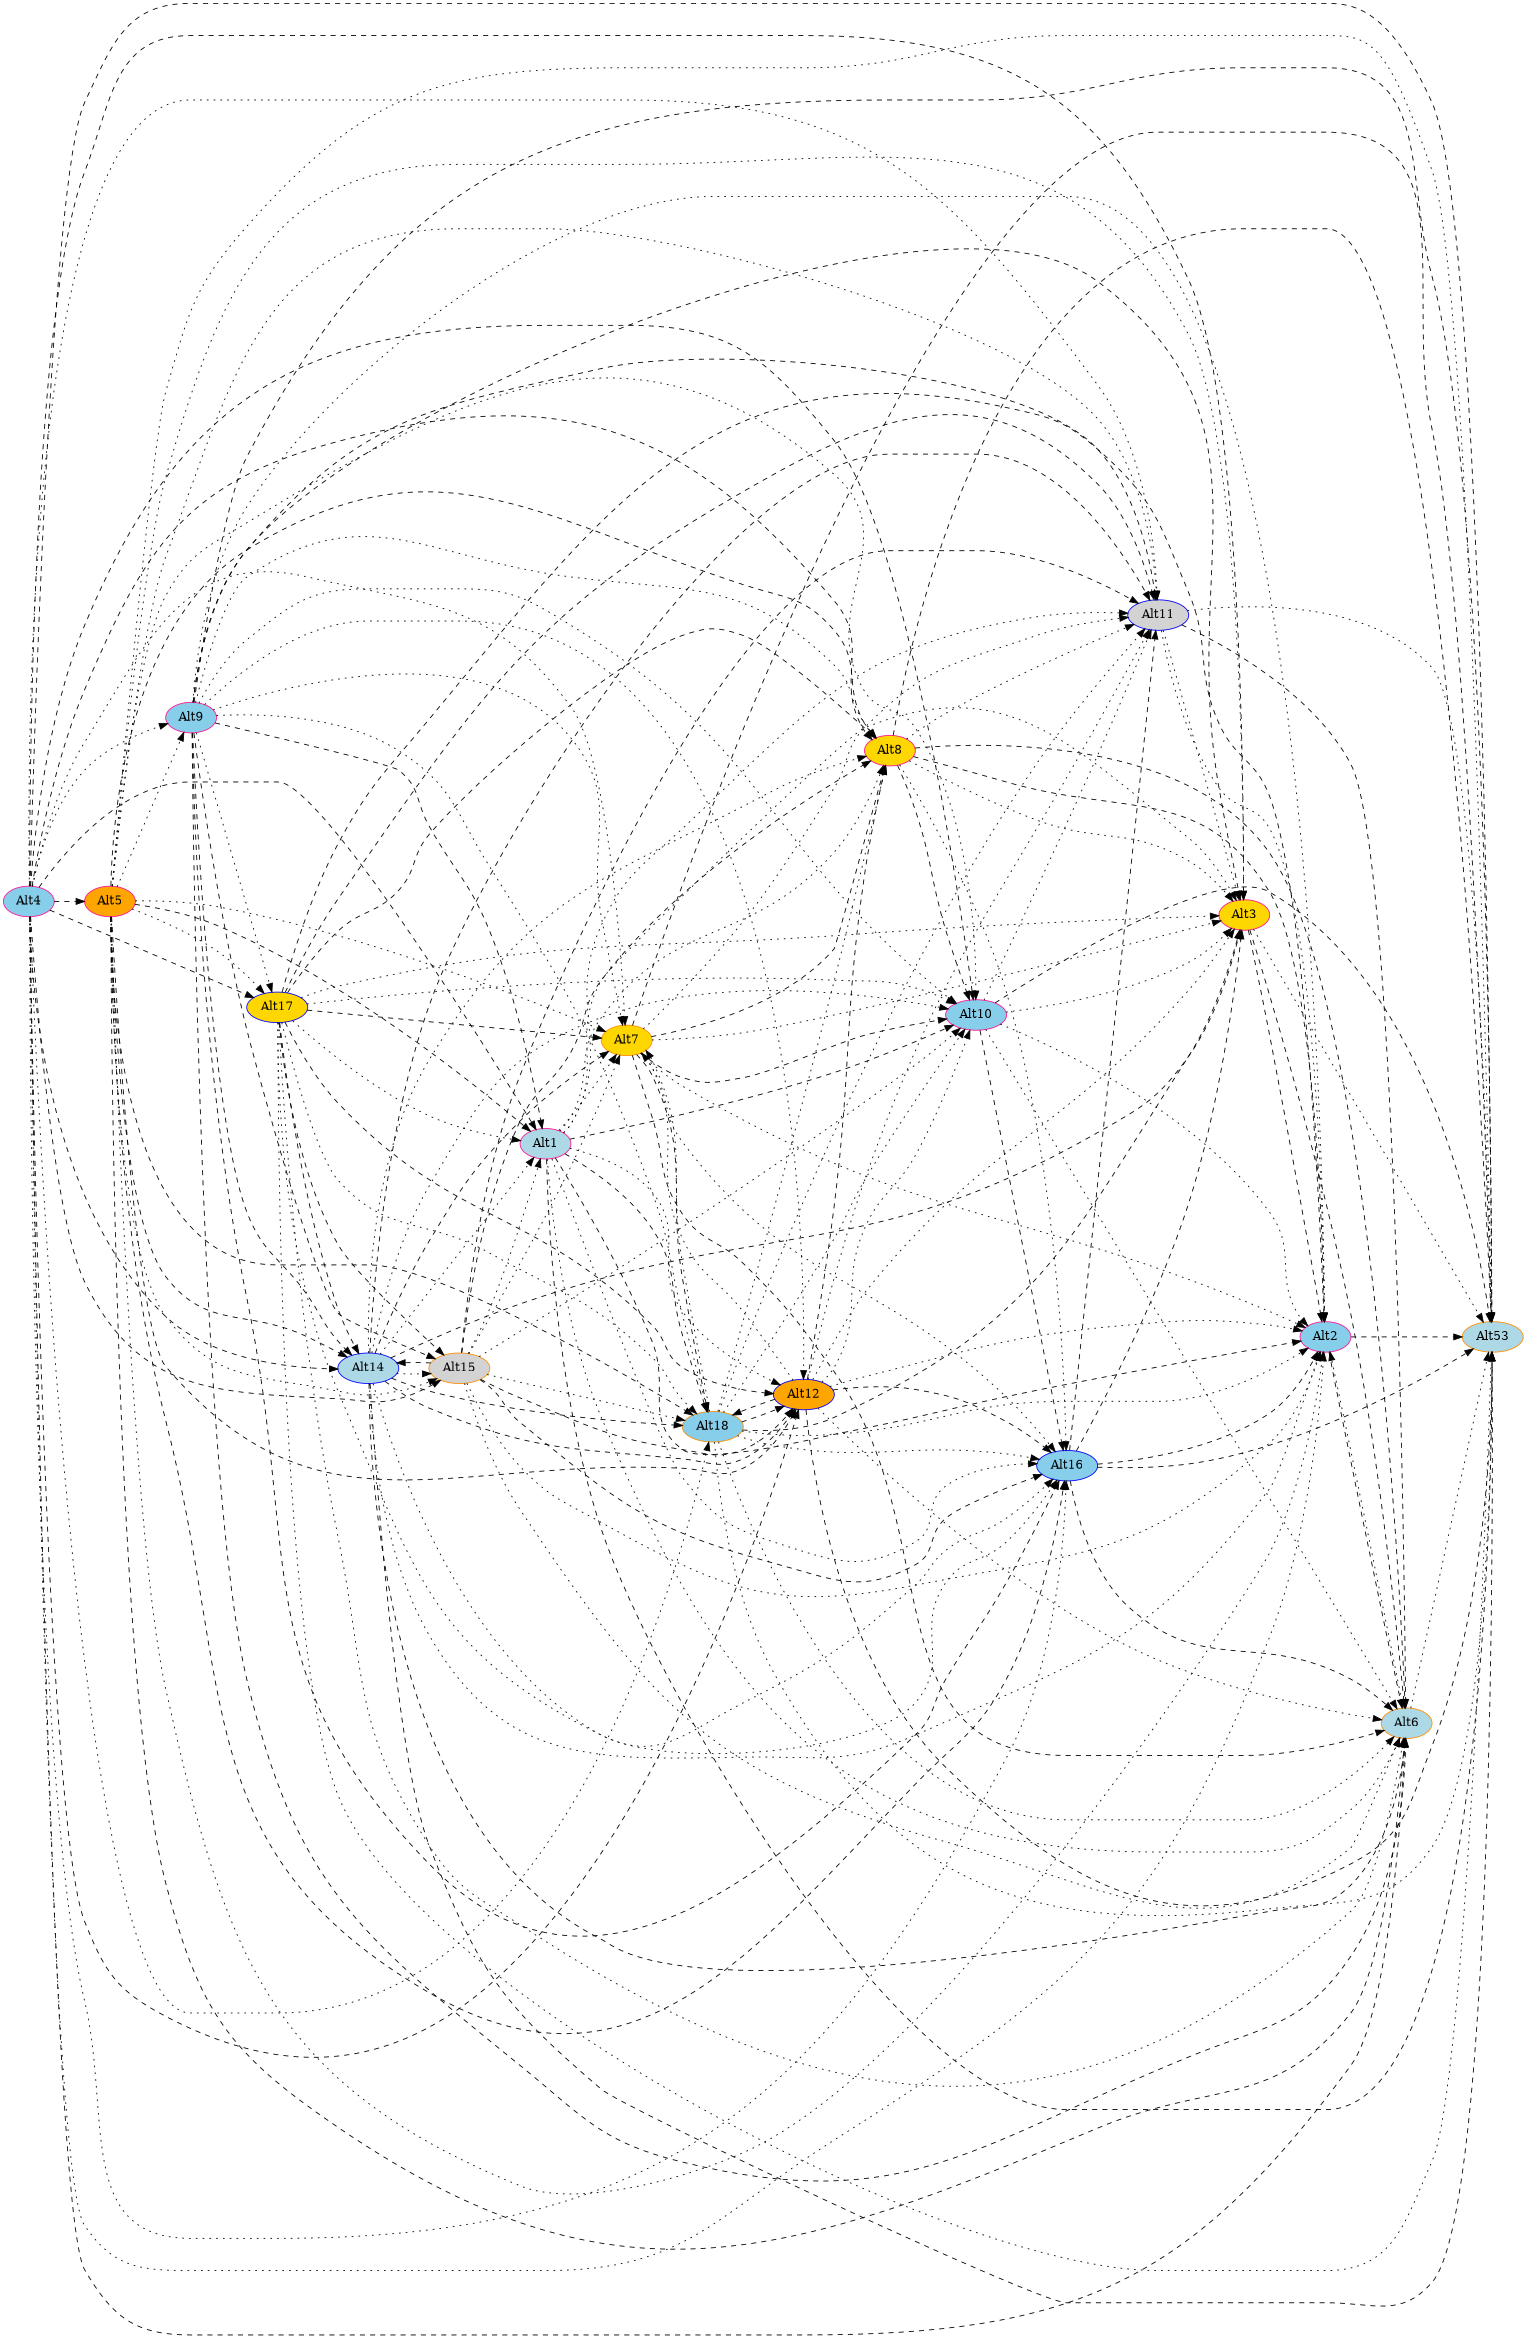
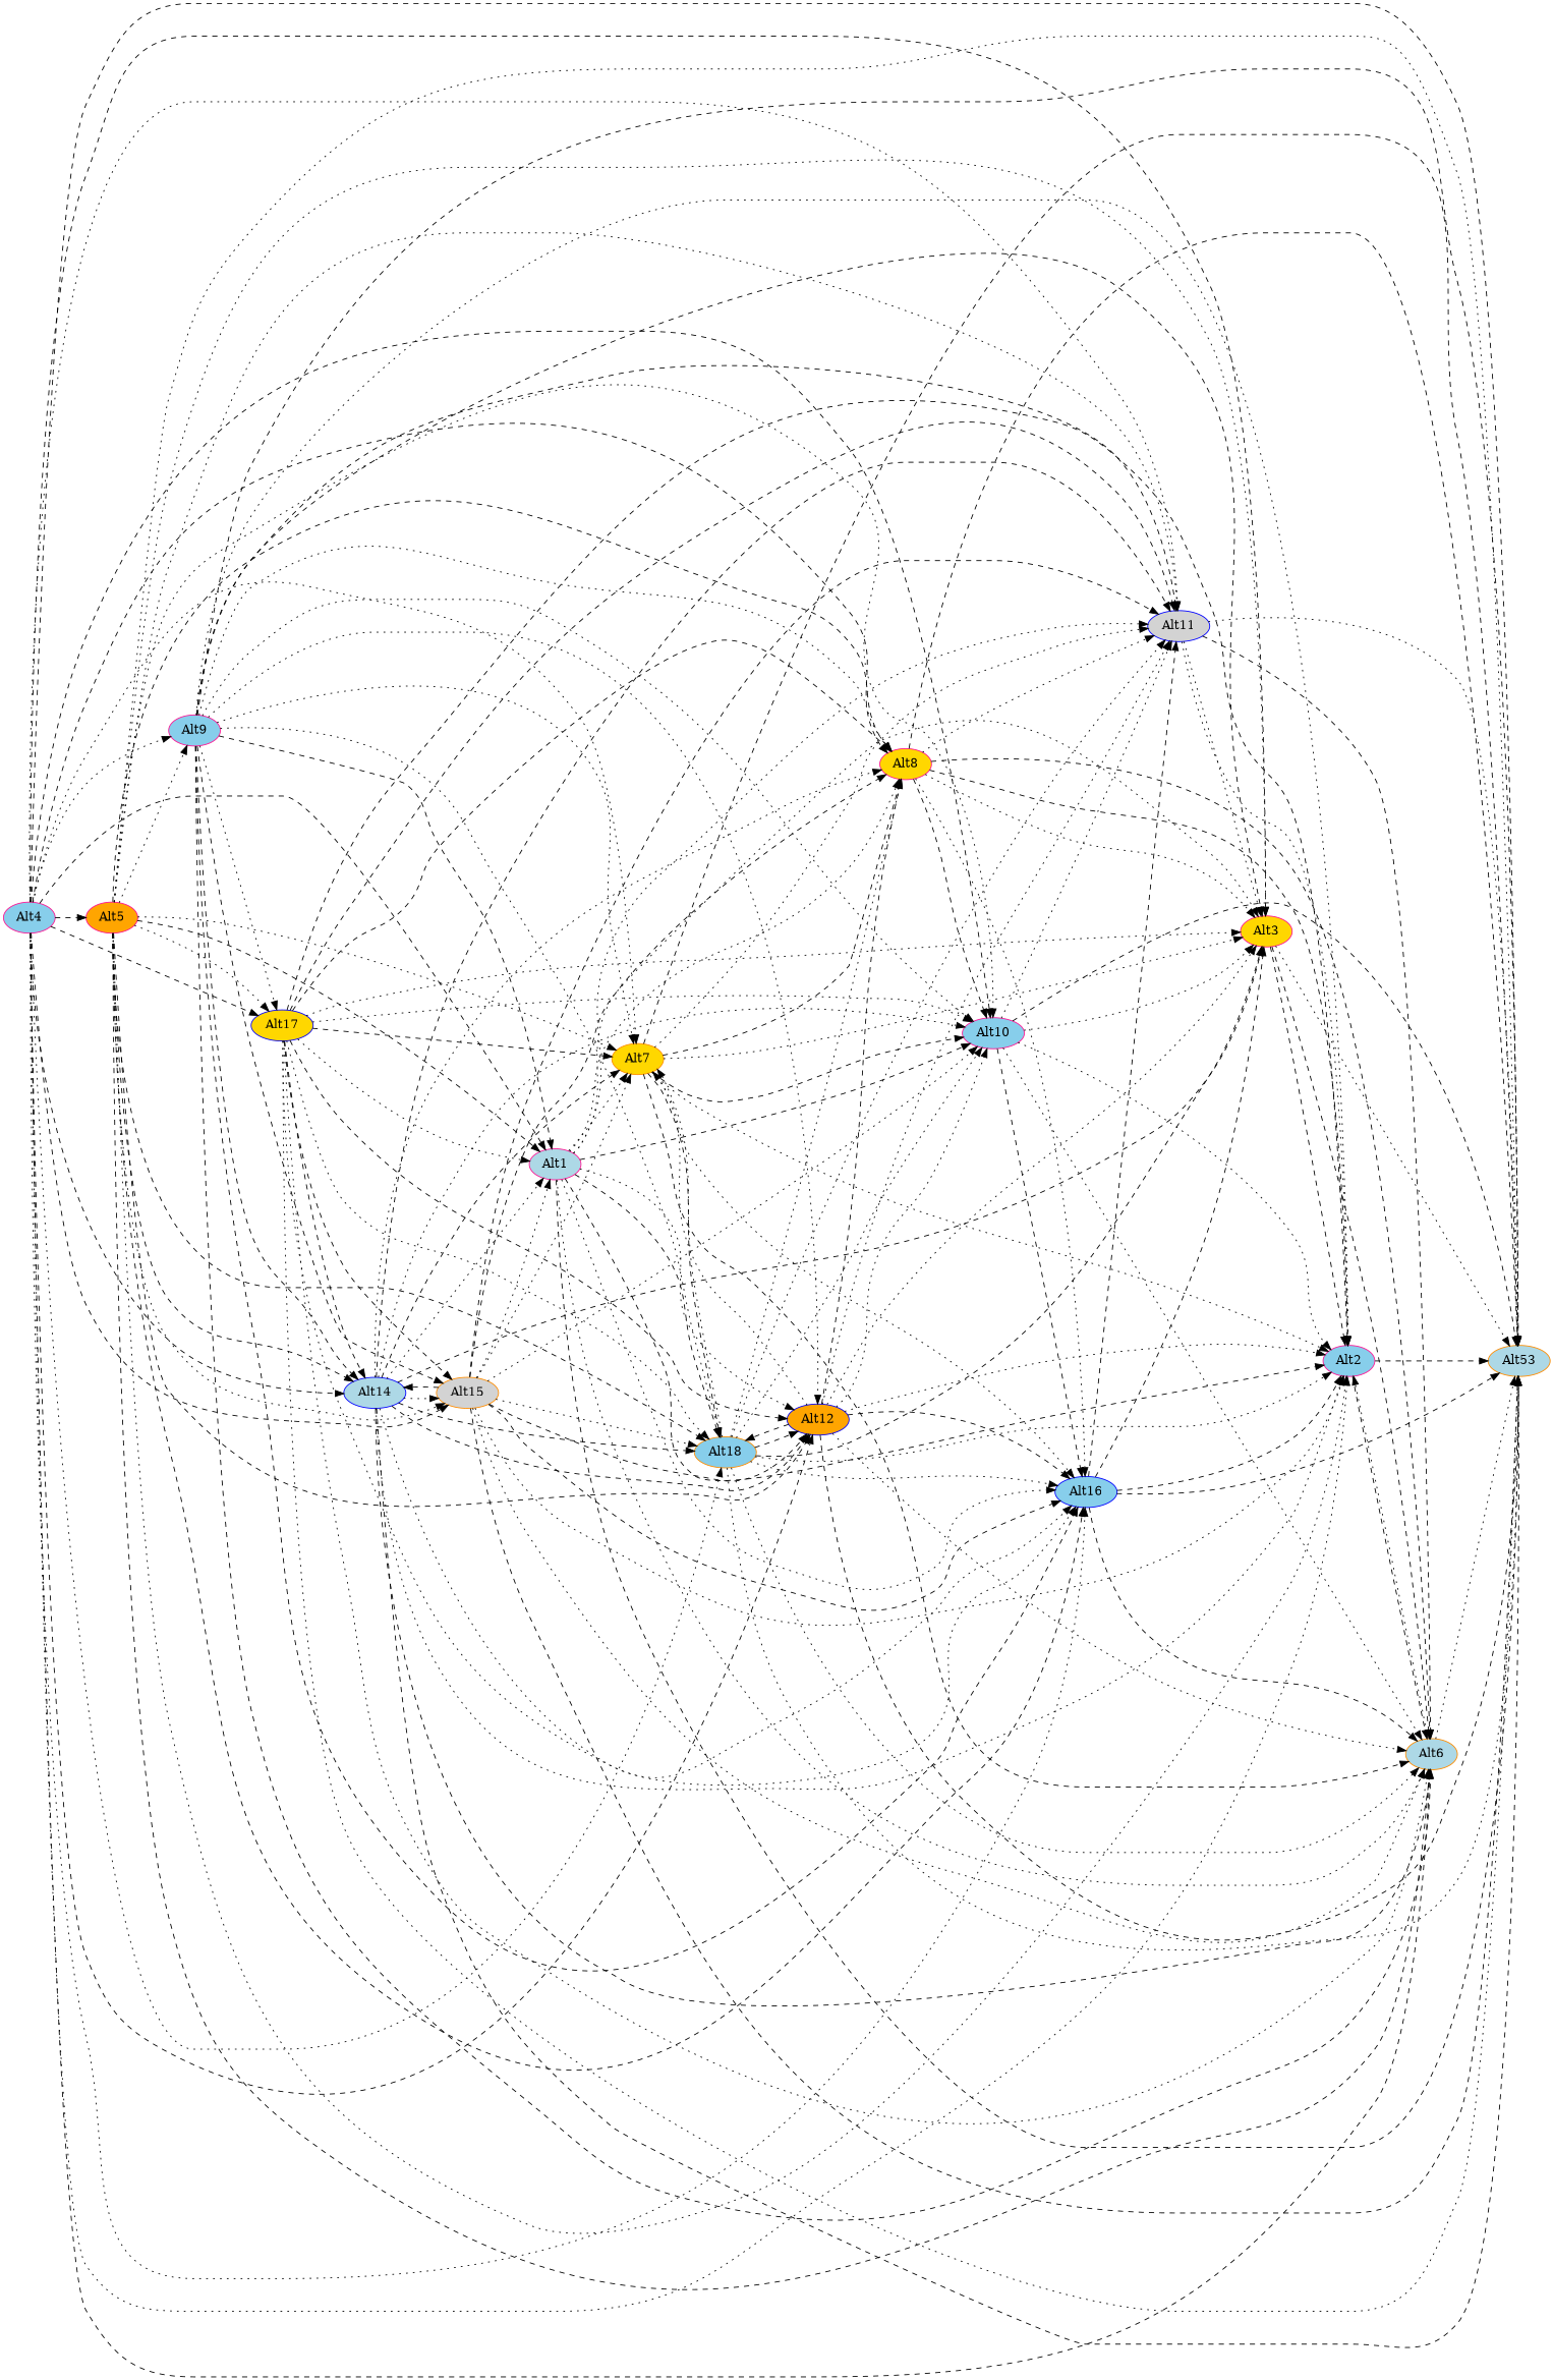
  digraph {
    rankdir=LR
    node [color=deeppink fillcolor=skyblue style=filled]
    edge [style=dotted]
    Alt1 [fillcolor=lightblue]
    Alt2
    Alt3 [fillcolor=gold]
    Alt6 [color=darkorange fillcolor=lightblue]
    Alt7 [color=darkorange fillcolor=gold]
    Alt8 [fillcolor=gold]
    Alt10
    Alt11 [color=blue fillcolor=lightgrey]
    Alt12 [color=blue fillcolor=orange]
    n10 [color=darkorange fillcolor=lightblue label=Alt53]
    Alt16 [color=blue]
    Alt18 [color=darkorange]
    Alt4
    Alt5 [fillcolor=orange]
    Alt9
    Alt14 [color=blue fillcolor=lightblue]
    Alt15 [color=darkorange fillcolor=lightgrey]
    Alt17 [color=blue fillcolor=gold]
    Alt1 -> Alt2 [style=dashed]
    Alt1 -> Alt3
    Alt1 -> Alt6
    Alt1 -> Alt7
    Alt1 -> Alt8
    Alt1 -> Alt10 [style=dashed]
    Alt1 -> Alt11
    Alt1 -> Alt12
    Alt1 -> n10 [style=dashed]
    Alt1 -> Alt16
    Alt1 -> Alt18 [style=dashed]
    Alt2 -> Alt6 [style=dashed]
    Alt2 -> n10 [style=dashed]
    Alt3 -> Alt2 [style=dashed]
    Alt3 -> Alt6 [style=dashed]
    Alt3 -> n10
    Alt6 -> Alt2
    Alt6 -> n10
    Alt7 -> Alt2
    Alt7 -> Alt3
    Alt7 -> Alt6 [style=dashed]
    Alt7 -> Alt8 [style=dashed]
    Alt7 -> Alt10 [style=dashed]
    Alt7 -> Alt11
    Alt7 -> n10 [style=dashed]
    Alt7 -> Alt16
    Alt7 -> Alt18 [style=dashed]
    Alt8 -> Alt2 [style=dashed]
    Alt8 -> Alt3
    Alt8 -> Alt6 [style=dashed]
    Alt8 -> Alt10 [style=dashed]
    Alt8 -> Alt11
    Alt8 -> n10 [style=dashed]
    Alt8 -> Alt16
    Alt10 -> Alt2
    Alt10 -> Alt3
    Alt10 -> Alt6
    Alt10 -> Alt11
    Alt10 -> n10 [style=dashed]
    Alt10 -> Alt16 [style=dashed]
    Alt11 -> Alt2
    Alt11 -> Alt3
    Alt11 -> Alt6 [style=dashed]
    Alt11 -> n10
    Alt12 -> Alt2
    Alt12 -> Alt3
    Alt12 -> Alt6
    Alt12 -> Alt7
    Alt12 -> Alt8 [style=dashed]
    Alt12 -> Alt10
    Alt12 -> Alt11
    Alt12 -> n10 [style=dashed]
    Alt12 -> Alt16 [style=dashed]
    Alt12 -> Alt18 [style=dashed]
    Alt16 -> Alt2 [style=dashed]
    Alt16 -> Alt3 [style=dashed]
    Alt16 -> Alt6 [style=dashed]
    Alt16 -> Alt11 [style=dashed]
    Alt16 -> n10 [style=dashed]
    Alt18 -> Alt2
    Alt18 -> Alt3 [style=dashed]
    Alt18 -> Alt6
    Alt18 -> Alt7
    Alt18 -> Alt8
    Alt18 -> Alt10
    Alt18 -> Alt11
    Alt18 -> Alt12 [style=dashed]
    Alt18 -> n10
    Alt18 -> Alt16
    Alt4 -> Alt1 [style=dashed]
    Alt4 -> Alt2
    Alt4 -> Alt3 [style=dashed]
    Alt4 -> Alt6 [style=dashed]
    Alt4 -> Alt7
    Alt4 -> Alt8 [style=dashed]
    Alt4 -> Alt10 [style=dashed]
    Alt4 -> Alt11
    Alt4 -> Alt12 [style=dashed]
    Alt4 -> n10 [style=dashed]
    Alt4 -> Alt16
    Alt4 -> Alt18
    Alt4 -> Alt5 [style=dashed]
    Alt4 -> Alt9
    Alt4 -> Alt14 [style=dashed]
    Alt4 -> Alt15 [style=dashed]
    Alt4 -> Alt17 [style=dashed]
    Alt5 -> Alt1 [style=dashed]
    Alt5 -> Alt2
    Alt5 -> Alt3
    Alt5 -> Alt6 [style=dashed]
    Alt5 -> Alt7
    Alt5 -> Alt8 [style=dashed]
    Alt5 -> Alt10
    Alt5 -> Alt11
    Alt5 -> Alt12 [style=dashed]
    Alt5 -> n10
    Alt5 -> Alt16 [style=dashed]
    Alt5 -> Alt18 [style=dashed]
    Alt5 -> Alt9
    Alt5 -> Alt14 [style=dashed]
    Alt5 -> Alt15
    Alt5 -> Alt17
    Alt9 -> Alt1 [style=dashed]
    Alt9 -> Alt2
    Alt9 -> Alt3 [style=dashed]
    Alt9 -> Alt6 [style=dashed]
    Alt9 -> Alt7
    Alt9 -> Alt8
    Alt9 -> Alt10
    Alt9 -> Alt11 [style=dashed]
    Alt9 -> Alt12
    Alt9 -> n10 [style=dashed]
    Alt9 -> Alt16 [style=dashed]
    Alt9 -> Alt18
    Alt9 -> Alt14 [style=dashed]
    Alt9 -> Alt15 [style=dashed]
    Alt9 -> Alt17
    Alt14 -> Alt1
    Alt14 -> Alt2
    Alt14 -> Alt3 [style=dashed]
    Alt14 -> Alt6 [style=dashed]
    Alt14 -> Alt7 [style=dashed]
    Alt14 -> Alt8
    Alt14 -> Alt10
    Alt14 -> Alt11 [style=dashed]
    Alt14 -> Alt12 [style=dashed]
    Alt14 -> n10 [style=dashed]
    Alt14 -> Alt16
    Alt14 -> Alt18 [style=dashed]
    Alt14 -> Alt15
    Alt15 -> Alt1
    Alt15 -> Alt2
    Alt15 -> Alt6
    Alt15 -> Alt7
    Alt15 -> Alt8 [style=dashed]
    Alt15 -> Alt10
    Alt15 -> Alt11 [style=dashed]
    Alt15 -> Alt12 [style=dashed]
+   Alt15 -> n10 [style=dashed]
    Alt15 -> Alt16 [style=dashed]
    Alt15 -> Alt18
    Alt15 -> Alt14 [style=dashed]
    Alt17 -> Alt1
    Alt17 -> Alt2 [style=dashed]
    Alt17 -> Alt3
    Alt17 -> Alt6
    Alt17 -> Alt7 [style=dashed]
    Alt17 -> Alt8 [style=dashed]
    Alt17 -> Alt10
    Alt17 -> Alt11 [style=dashed]
    Alt17 -> Alt12 [style=dashed]
    Alt17 -> n10
    Alt17 -> Alt16
    Alt17 -> Alt18
    Alt17 -> Alt14 [style=dashed]
    Alt17 -> Alt15 [style=dashed]
  }
